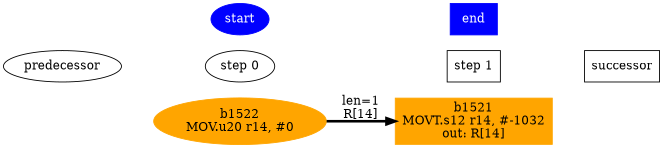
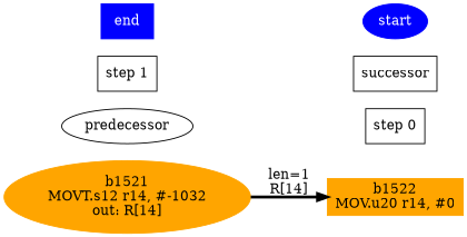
  digraph {
    rankdir=LR
    node [shape=box]
    edge [style=invis weight=9000]
-   n1 [color=orange fontcolor=black label="b1521\nMOVT.s12 r14, #-1032\nout: R[14]" style=filled]
+   n1 [color=orange fontcolor=black label="b1521\nMOVT.s12 r14, #-1032\nout: R[14]" style=filled shape=""]
    n2 [label="step 1"]
-   n3 [color=orange fontcolor=black label="b1522\nMOV.u20 r14, #0" style=filled shape=""]
-   n4 [label="step 0" shape=ellipse]
+   n3 [color=orange fontcolor=black label="b1522\nMOV.u20 r14, #0" style=filled]
+   n4 [label="step 0"]
    n5 [color=blue fontcolor=white label=start style=filled shape=""]
    n6 [color=blue fontcolor=white label=end style=filled]
    n7 [label=successor]
    n8 [label=predecessor shape=ellipse]
    subgraph sub_1 {
      rank=same
      n1
      n2
    }
    subgraph sub_2 {
      rank=same
      n3
      n4
    }
    subgraph sub_3 {
      rank=same
      n4
      n5
    }
    subgraph sub_4 {
      rank=same
      n2
      n6
    }
    n2 -> n7
-   n3 -> n1 [color=black fontcolor=black label="len=1\nR[14]" penwidth=3 weight=1000 style=""]
+   n1 -> n3 [color=black fontcolor=black label="len=1\nR[14]" penwidth=3 weight=1000 style=""]
    n4 -> n2
    n8 -> n4
  }
